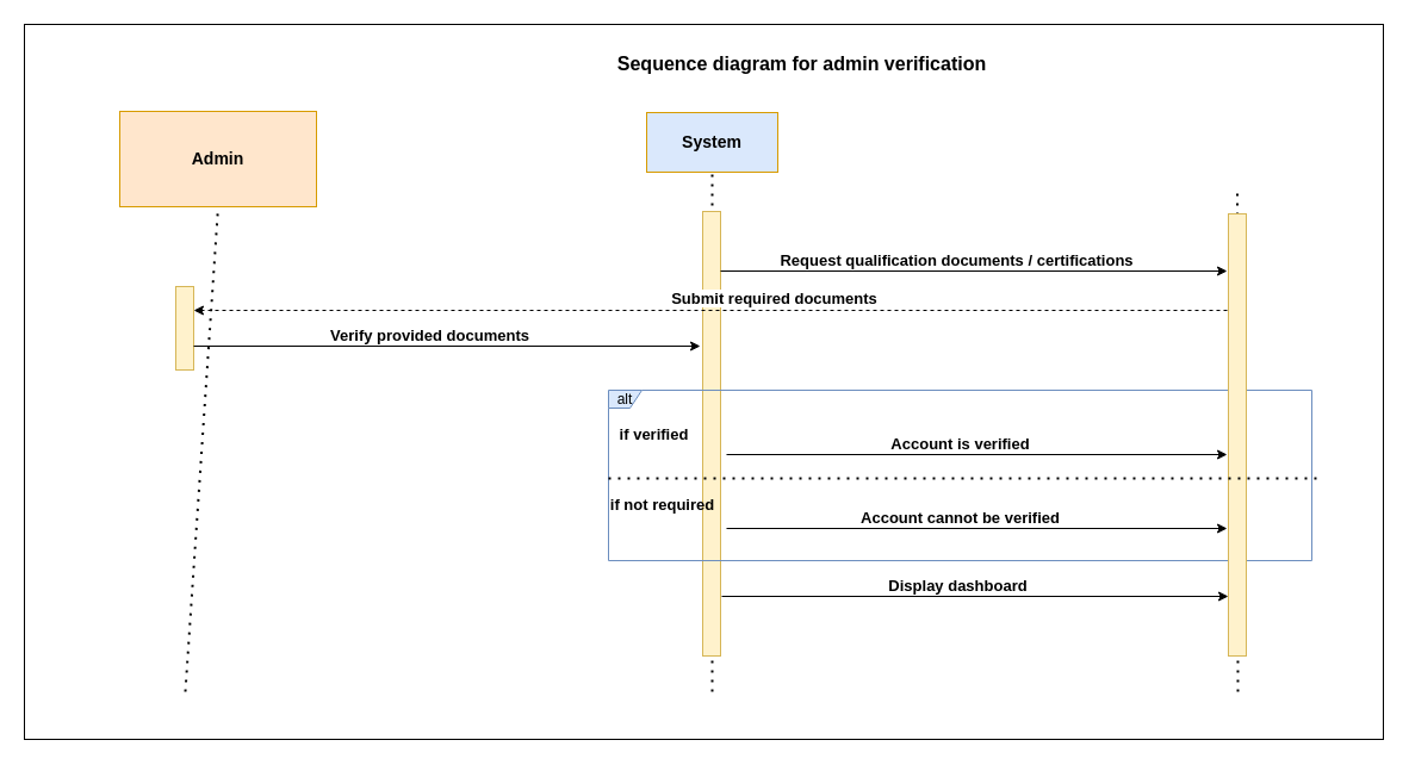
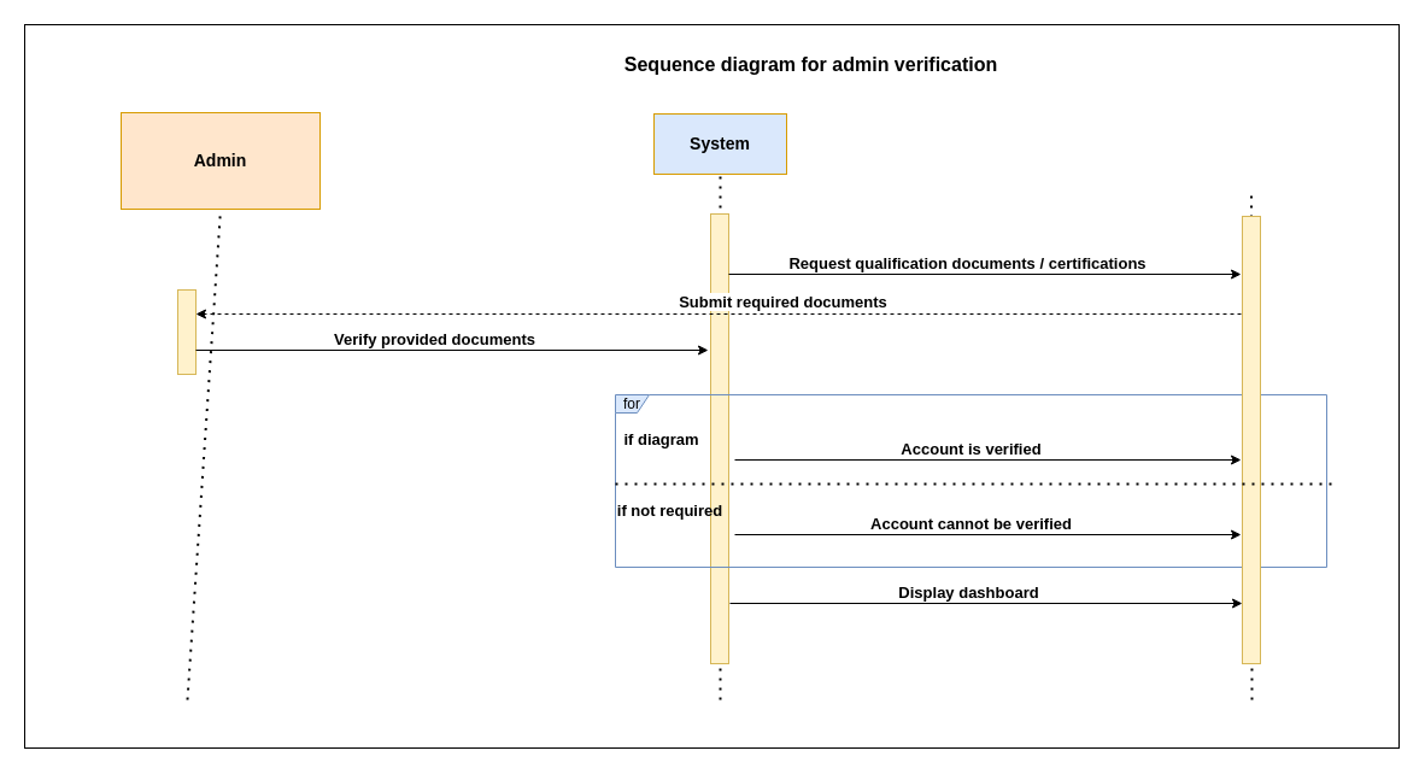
  <mxCell id="0" />
  <mxCell id="1" parent="0" />
  <mxCell id="2" value="" style="rounded=0;whiteSpace=wrap;html=1;" parent="1" vertex="1"><mxGeometry x="20" y="20" width="1140" height="600" as="geometry" /></mxCell>
  <mxCell id="3" value="" style="endArrow=none;dashed=1;html=1;dashPattern=1 3;strokeWidth=2;rounded=0;entryX=0.5;entryY=1;entryDx=0;entryDy=0;" parent="1" target="5" edge="1"><mxGeometry width="50" height="50" relative="1" as="geometry"><mxPoint x="597" y="580" as="sourcePoint" /><mxPoint x="165" y="177" as="targetPoint" /></mxGeometry></mxCell>
  <mxCell id="4" value="" style="endArrow=none;dashed=1;html=1;dashPattern=1 3;strokeWidth=2;rounded=0;entryX=0.5;entryY=1;entryDx=0;entryDy=0;" parent="1" target="6" edge="1"><mxGeometry width="50" height="50" relative="1" as="geometry"><mxPoint x="155" y="580" as="sourcePoint" /><mxPoint x="390" y="357" as="targetPoint" /></mxGeometry></mxCell>
  <mxCell id="5" value="&lt;b&gt;&lt;font style=&quot;font-size: 14px;&quot;&gt;System&lt;/font&gt;&lt;/b&gt;" style="html=1;whiteSpace=wrap;fillColor=#dae8fc;strokeColor=#d79b00;" parent="1" vertex="1"><mxGeometry x="542" y="94" width="110" height="50" as="geometry" /></mxCell>
  <mxCell id="6" value="&lt;font size=&quot;1&quot; face=&quot;Helvetica&quot;&gt;&lt;b style=&quot;font-size: 14px;&quot;&gt;Admin&lt;/b&gt;&lt;/font&gt;" style="html=1;whiteSpace=wrap;fillColor=#ffe6cc;strokeColor=#d79b00;" parent="1" vertex="1"><mxGeometry x="100" y="93" width="165" height="80" as="geometry" /></mxCell>
  <mxCell id="7" value="" style="html=1;points=[[0,0,0,0,5],[0,1,0,0,-5],[1,0,0,0,5],[1,1,0,0,-5]];perimeter=orthogonalPerimeter;outlineConnect=0;targetShapes=umlLifeline;portConstraint=eastwest;newEdgeStyle={&quot;curved&quot;:0,&quot;rounded&quot;:0};fillColor=#fff2cc;strokeColor=#d6b656;" parent="1" vertex="1"><mxGeometry x="147" y="240" width="15" height="70" as="geometry" /></mxCell>
  <mxCell id="8" value="" style="html=1;points=[[0,0,0,0,5],[0,1,0,0,-5],[1,0,0,0,5],[1,1,0,0,-5]];perimeter=orthogonalPerimeter;outlineConnect=0;targetShapes=umlLifeline;portConstraint=eastwest;newEdgeStyle={&quot;curved&quot;:0,&quot;rounded&quot;:0};fillColor=#fff2cc;strokeColor=#d6b656;" parent="1" vertex="1"><mxGeometry x="589" y="177" width="15" height="373" as="geometry" /></mxCell>
  <mxCell id="9" value="" style="endArrow=classic;html=1;rounded=0;" parent="1" edge="1"><mxGeometry width="50" height="50" relative="1" as="geometry"><mxPoint x="604" y="227" as="sourcePoint" /><mxPoint x="1029" y="227" as="targetPoint" /></mxGeometry></mxCell>
  <mxCell id="10" value="&lt;b&gt;&lt;font style=&quot;font-size: 13px;&quot;&gt;Request qualification documents / certifications&lt;/font&gt;&lt;/b&gt;" style="edgeLabel;html=1;align=center;verticalAlign=middle;resizable=0;points=[];" parent="9" vertex="1" connectable="0"><mxGeometry x="-0.073" relative="1" as="geometry"><mxPoint y="-10" as="offset" /></mxGeometry></mxCell>
  <mxCell id="11" value="" style="endArrow=classic;html=1;rounded=0;" parent="1" edge="1"><mxGeometry width="50" height="50" relative="1" as="geometry"><mxPoint x="162" y="290" as="sourcePoint" /><mxPoint x="587" y="290" as="targetPoint" /></mxGeometry></mxCell>
  <mxCell id="12" value="&lt;b&gt;&lt;font style=&quot;font-size: 13px;&quot;&gt;Verify provided documents&lt;/font&gt;&lt;/b&gt;" style="edgeLabel;html=1;align=center;verticalAlign=middle;resizable=0;points=[];" parent="11" vertex="1" connectable="0"><mxGeometry x="-0.073" relative="1" as="geometry"><mxPoint y="-10" as="offset" /></mxGeometry></mxCell>
  <mxCell id="13" value="" style="endArrow=classic;html=1;rounded=0;dashed=1;" parent="1" target="7" edge="1"><mxGeometry width="50" height="50" relative="1" as="geometry"><mxPoint x="1029" y="260" as="sourcePoint" /><mxPoint x="604" y="260" as="targetPoint" /></mxGeometry></mxCell>
  <mxCell id="14" value="&lt;b&gt;&lt;font style=&quot;font-size: 13px;&quot;&gt;Submit required documents&lt;/font&gt;&lt;/b&gt;" style="edgeLabel;html=1;align=center;verticalAlign=middle;resizable=0;points=[];" parent="13" vertex="1" connectable="0"><mxGeometry x="-0.073" relative="1" as="geometry"><mxPoint x="21" y="-11" as="offset" /></mxGeometry></mxCell>
- <mxCell id="15" value="alt" style="shape=umlFrame;whiteSpace=wrap;html=1;pointerEvents=0;width=28;height=15;fillColor=#dae8fc;strokeColor=#6c8ebf;" parent="1" vertex="1"><mxGeometry x="510" y="327" width="590" height="143" as="geometry" /></mxCell>
- <mxCell id="16" value="&lt;b&gt;&lt;font style=&quot;font-size: 13px;&quot;&gt;if verified&lt;/font&gt;&lt;/b&gt;" style="text;html=1;align=center;verticalAlign=middle;resizable=0;points=[];autosize=1;strokeColor=none;fillColor=none;" parent="1" vertex="1"><mxGeometry x="508" y="348.5" width="80" height="30" as="geometry" /></mxCell>
+ <mxCell id="15" value="for" style="shape=umlFrame;whiteSpace=wrap;html=1;pointerEvents=0;width=28;height=15;fillColor=#dae8fc;strokeColor=#6c8ebf;" parent="1" vertex="1"><mxGeometry x="510" y="327" width="590" height="143" as="geometry" /></mxCell>
+ <mxCell id="16" value="&lt;b&gt;&lt;font style=&quot;font-size: 13px;&quot;&gt;if diagram&lt;/font&gt;&lt;/b&gt;" style="text;html=1;align=center;verticalAlign=middle;resizable=0;points=[];autosize=1;strokeColor=none;fillColor=none;" parent="1" vertex="1"><mxGeometry x="508" y="348.5" width="80" height="30" as="geometry" /></mxCell>
  <mxCell id="17" value="" style="endArrow=classic;html=1;rounded=0;" parent="1" edge="1"><mxGeometry width="50" height="50" relative="1" as="geometry"><mxPoint x="609" y="381" as="sourcePoint" /><mxPoint x="1029" y="381" as="targetPoint" /></mxGeometry></mxCell>
  <mxCell id="18" value="&lt;b&gt;&lt;font style=&quot;font-size: 13px;&quot;&gt;Account is verified&lt;/font&gt;&lt;/b&gt;" style="edgeLabel;html=1;align=center;verticalAlign=middle;resizable=0;points=[];" parent="17" vertex="1" connectable="0"><mxGeometry x="-0.073" relative="1" as="geometry"><mxPoint y="-10" as="offset" /></mxGeometry></mxCell>
  <mxCell id="19" value="" style="endArrow=classic;html=1;rounded=0;" parent="1" edge="1"><mxGeometry width="50" height="50" relative="1" as="geometry"><mxPoint x="605" y="500" as="sourcePoint" /><mxPoint x="1030" y="500" as="targetPoint" /></mxGeometry></mxCell>
  <mxCell id="20" value="&lt;span style=&quot;font-size: 13px;&quot;&gt;&lt;b&gt;Display dashboard&lt;/b&gt;&lt;/span&gt;" style="edgeLabel;html=1;align=center;verticalAlign=middle;resizable=0;points=[];" parent="19" vertex="1" connectable="0"><mxGeometry x="-0.073" relative="1" as="geometry"><mxPoint y="-10" as="offset" /></mxGeometry></mxCell>
  <mxCell id="21" value="&lt;b&gt;&lt;font style=&quot;font-size: 13px;&quot;&gt;if not required&lt;/font&gt;&lt;/b&gt;" style="text;html=1;align=center;verticalAlign=middle;resizable=0;points=[];autosize=1;strokeColor=none;fillColor=none;" parent="1" vertex="1"><mxGeometry x="500" y="408" width="110" height="30" as="geometry" /></mxCell>
  <mxCell id="22" value="" style="endArrow=classic;html=1;rounded=0;" parent="1" edge="1"><mxGeometry width="50" height="50" relative="1" as="geometry"><mxPoint x="609" y="443" as="sourcePoint" /><mxPoint x="1029" y="443" as="targetPoint" /></mxGeometry></mxCell>
  <mxCell id="23" value="&lt;b&gt;&lt;font style=&quot;font-size: 13px;&quot;&gt;Account cannot be verified&lt;/font&gt;&lt;/b&gt;" style="edgeLabel;html=1;align=center;verticalAlign=middle;resizable=0;points=[];" parent="22" vertex="1" connectable="0"><mxGeometry x="-0.073" relative="1" as="geometry"><mxPoint y="-10" as="offset" /></mxGeometry></mxCell>
  <mxCell id="24" value="&lt;b&gt;&lt;font style=&quot;font-size: 16px;&quot;&gt;Sequence diagram for admin verification&lt;/font&gt;&lt;/b&gt;" style="text;html=1;align=center;verticalAlign=middle;resizable=0;points=[];autosize=1;strokeColor=none;fillColor=none;" parent="1" vertex="1"><mxGeometry x="507" y="38" width="330" height="30" as="geometry" /></mxCell>
  <mxCell id="25" value="" style="endArrow=none;dashed=1;html=1;dashPattern=1 3;strokeWidth=2;rounded=0;entryX=0.5;entryY=1;entryDx=0;entryDy=0;" parent="1" edge="1"><mxGeometry width="50" height="50" relative="1" as="geometry"><mxPoint x="1038" y="580" as="sourcePoint" /><mxPoint x="1037.5" y="161" as="targetPoint" /></mxGeometry></mxCell>
  <mxCell id="26" value="" style="html=1;points=[[0,0,0,0,5],[0,1,0,0,-5],[1,0,0,0,5],[1,1,0,0,-5]];perimeter=orthogonalPerimeter;outlineConnect=0;targetShapes=umlLifeline;portConstraint=eastwest;newEdgeStyle={&quot;curved&quot;:0,&quot;rounded&quot;:0};fillColor=#fff2cc;strokeColor=#d6b656;" parent="1" vertex="1"><mxGeometry x="1030" y="179" width="15" height="371" as="geometry" /></mxCell>
  <mxCell id="27" value="" style="endArrow=none;dashed=1;html=1;dashPattern=1 3;strokeWidth=2;rounded=0;entryX=1.005;entryY=0.587;entryDx=0;entryDy=0;entryPerimeter=0;" parent="1" edge="1"><mxGeometry width="50" height="50" relative="1" as="geometry"><mxPoint x="510" y="401" as="sourcePoint" /><mxPoint x="1105.19" y="400.941" as="targetPoint" /></mxGeometry></mxCell>
